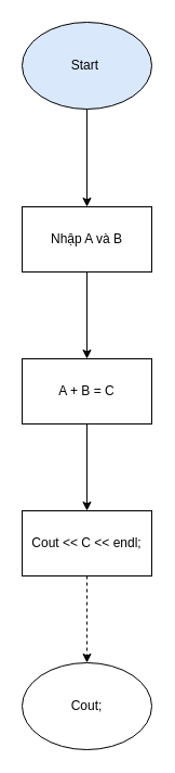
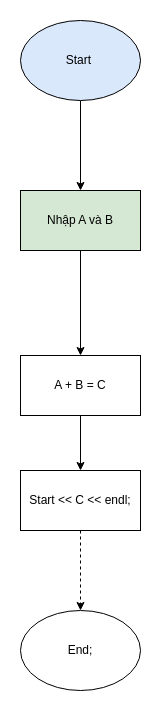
  <mxCell id="0" />
  <mxCell id="1" parent="0" />
  <mxCell id="2" value="" style="edgeStyle=orthogonalEdgeStyle;rounded=0;orthogonalLoop=1;jettySize=auto;html=1;" edge="1" parent="1" source="3" target="5"><mxGeometry relative="1" as="geometry" /></mxCell>
  <mxCell id="3" value="Start&amp;nbsp;" style="ellipse;whiteSpace=wrap;html=1;fillColor=#dae8fc;" vertex="1" parent="1"><mxGeometry x="20" y="20" width="120" height="80" as="geometry" /></mxCell>
  <mxCell id="4" value="" style="edgeStyle=orthogonalEdgeStyle;rounded=0;orthogonalLoop=1;jettySize=auto;html=1;" edge="1" parent="1" source="5" target="7"><mxGeometry relative="1" as="geometry" /></mxCell>
- <mxCell id="5" value="Nhập A và B" style="whiteSpace=wrap;html=1;" vertex="1" parent="1"><mxGeometry x="20" y="190" width="120" height="60" as="geometry" /></mxCell>
+ <mxCell id="5" value="Nhập A và B" style="whiteSpace=wrap;html=1;fillColor=#d5e8d4;" vertex="1" parent="1"><mxGeometry x="20" y="190" width="120" height="60" as="geometry" /></mxCell>
  <mxCell id="6" value="" style="edgeStyle=orthogonalEdgeStyle;rounded=0;orthogonalLoop=1;jettySize=auto;html=1;" edge="1" parent="1" source="7" target="9"><mxGeometry relative="1" as="geometry" /></mxCell>
- <mxCell id="7" value="A + B = C" style="whiteSpace=wrap;html=1;" vertex="1" parent="1"><mxGeometry x="20" y="330" width="120" height="60" as="geometry" /></mxCell>
+ <mxCell id="7" value="A + B = C" style="whiteSpace=wrap;html=1;" vertex="1" parent="1"><mxGeometry x="20" y="355" width="120" height="60" as="geometry" /></mxCell>
  <mxCell id="8" style="edgeStyle=orthogonalEdgeStyle;rounded=0;orthogonalLoop=1;jettySize=auto;html=1;entryX=0.5;entryY=0;entryDx=0;entryDy=0;dashed=1;" edge="1" parent="1" source="9" target="10"><mxGeometry relative="1" as="geometry" /></mxCell>
- <mxCell id="9" value="Cout &amp;lt;&amp;lt; C &amp;lt;&amp;lt; endl;" style="whiteSpace=wrap;html=1;" vertex="1" parent="1"><mxGeometry x="20" y="470" width="120" height="60" as="geometry" /></mxCell>
- <mxCell id="10" value="Cout;" style="ellipse;whiteSpace=wrap;html=1;" vertex="1" parent="1"><mxGeometry x="20" y="610" width="120" height="80" as="geometry" /></mxCell>
+ <mxCell id="9" value="Start &amp;lt;&amp;lt; C &amp;lt;&amp;lt; endl;" style="whiteSpace=wrap;html=1;" vertex="1" parent="1"><mxGeometry x="20" y="470" width="120" height="60" as="geometry" /></mxCell>
+ <mxCell id="10" value="End;" style="ellipse;whiteSpace=wrap;html=1;" vertex="1" parent="1"><mxGeometry x="20" y="610" width="120" height="80" as="geometry" /></mxCell>
